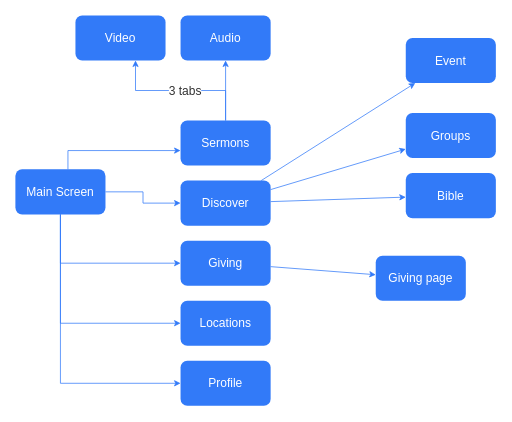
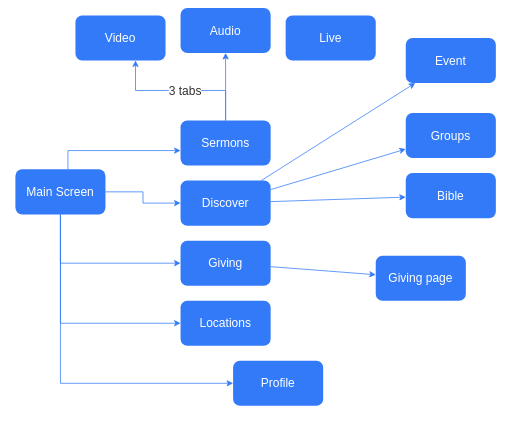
  <mxCell id="0" />
  <mxCell id="1" parent="0" />
  <mxCell id="2" value="" style="edgeStyle=orthogonalEdgeStyle;rounded=0;orthogonalLoop=1;jettySize=auto;html=1;fontSize=16;strokeColor=#327AF8;fontColor=#333333;" edge="1" parent="1" source="7" target="11"><mxGeometry relative="1" as="geometry"><Array as="points"><mxPoint x="90" y="200" /></Array></mxGeometry></mxCell>
  <mxCell id="3" value="" style="edgeStyle=orthogonalEdgeStyle;rounded=0;orthogonalLoop=1;jettySize=auto;html=1;fontSize=16;strokeColor=#327AF8;fontColor=#333333;" edge="1" parent="1" source="7" target="15"><mxGeometry relative="1" as="geometry" /></mxCell>
  <mxCell id="4" style="edgeStyle=orthogonalEdgeStyle;rounded=0;orthogonalLoop=1;jettySize=auto;html=1;fontSize=16;entryX=0;entryY=0.5;entryDx=0;entryDy=0;strokeColor=#327AF8;fontColor=#333333;" edge="1" parent="1" source="7" target="17"><mxGeometry relative="1" as="geometry"><mxPoint x="80" y="400" as="targetPoint" /><Array as="points"><mxPoint x="80" y="350" /></Array></mxGeometry></mxCell>
  <mxCell id="5" style="edgeStyle=orthogonalEdgeStyle;rounded=0;orthogonalLoop=1;jettySize=auto;html=1;entryX=0;entryY=0.5;entryDx=0;entryDy=0;fontSize=16;strokeColor=#327AF8;fontColor=#333333;" edge="1" parent="1" source="7" target="19"><mxGeometry relative="1" as="geometry"><Array as="points"><mxPoint x="80" y="430" /></Array></mxGeometry></mxCell>
  <mxCell id="6" style="edgeStyle=orthogonalEdgeStyle;rounded=0;orthogonalLoop=1;jettySize=auto;html=1;entryX=0;entryY=0.5;entryDx=0;entryDy=0;fontSize=16;strokeColor=#327AF8;fontColor=#333333;" edge="1" parent="1" source="7" target="22"><mxGeometry relative="1" as="geometry"><Array as="points"><mxPoint x="80" y="510" /></Array></mxGeometry></mxCell>
  <mxCell id="7" value="Main Screen" style="rounded=1;whiteSpace=wrap;html=1;fillColor=#327AF8;fontColor=#FFFFFF;fontSize=16;strokeColor=none;glass=0;sketch=0;shadow=0;" vertex="1" parent="1"><mxGeometry x="20" y="225" width="120" height="60" as="geometry" /></mxCell>
  <mxCell id="8" value="" style="edgeStyle=orthogonalEdgeStyle;rounded=0;orthogonalLoop=1;jettySize=auto;html=1;fontSize=16;fontColor=#FFFFFF;strokeColor=#327AF8;" edge="1" parent="1" source="11" target="18"><mxGeometry relative="1" as="geometry"><Array as="points"><mxPoint x="300" y="120" /><mxPoint x="180" y="120" /></Array></mxGeometry></mxCell>
  <mxCell id="9" value="3 tabs" style="edgeLabel;html=1;align=center;verticalAlign=middle;resizable=0;points=[];fontSize=16;fontColor=#333333;" vertex="1" connectable="0" parent="8"><mxGeometry x="-0.051" y="-1" relative="1" as="geometry"><mxPoint as="offset" /></mxGeometry></mxCell>
  <mxCell id="10" value="" style="edgeStyle=orthogonalEdgeStyle;rounded=0;orthogonalLoop=1;jettySize=auto;html=1;fontSize=16;strokeColor=#327AF8;fontColor=#333333;" edge="1" parent="1" source="11" target="20"><mxGeometry relative="1" as="geometry" /></mxCell>
  <mxCell id="11" value="Sermons" style="whiteSpace=wrap;html=1;rounded=1;fontSize=16;fontColor=#FFFFFF;fillColor=#327AF8;strokeColor=none;glass=0;sketch=0;shadow=0;" vertex="1" parent="1"><mxGeometry x="240" y="160" width="120" height="60" as="geometry" /></mxCell>
  <mxCell id="12" value="" style="rounded=0;orthogonalLoop=1;jettySize=auto;html=1;fontSize=16;strokeColor=#327AF8;fontColor=#333333;" edge="1" parent="1" source="15" target="23"><mxGeometry relative="1" as="geometry" /></mxCell>
  <mxCell id="13" value="" style="edgeStyle=none;rounded=0;orthogonalLoop=1;jettySize=auto;html=1;fontSize=16;strokeColor=#327AF8;fontColor=#333333;" edge="1" parent="1" source="15" target="24"><mxGeometry relative="1" as="geometry" /></mxCell>
  <mxCell id="14" style="edgeStyle=none;rounded=0;orthogonalLoop=1;jettySize=auto;html=1;fontSize=16;strokeColor=#327AF8;fontColor=#333333;" edge="1" parent="1" source="15" target="25"><mxGeometry relative="1" as="geometry" /></mxCell>
  <mxCell id="15" value="Discover" style="whiteSpace=wrap;html=1;rounded=1;fontSize=16;fontColor=#FFFFFF;fillColor=#327AF8;strokeColor=none;glass=0;sketch=0;shadow=0;" vertex="1" parent="1"><mxGeometry x="240" y="240" width="120" height="60" as="geometry" /></mxCell>
  <mxCell id="16" value="" style="edgeStyle=none;rounded=0;orthogonalLoop=1;jettySize=auto;html=1;fontSize=16;strokeColor=#327AF8;fontColor=#333333;" edge="1" parent="1" source="17" target="26"><mxGeometry relative="1" as="geometry" /></mxCell>
  <mxCell id="17" value="Giving" style="whiteSpace=wrap;html=1;rounded=1;fontSize=16;fontColor=#FFFFFF;fillColor=#327AF8;strokeColor=none;glass=0;sketch=0;shadow=0;" vertex="1" parent="1"><mxGeometry x="240" y="320" width="120" height="60" as="geometry" /></mxCell>
  <mxCell id="18" value="Video" style="whiteSpace=wrap;html=1;rounded=1;fontSize=16;fontColor=#FFFFFF;fillColor=#327AF8;strokeColor=none;glass=0;sketch=0;shadow=0;" vertex="1" parent="1"><mxGeometry x="100" y="20" width="120" height="60" as="geometry" /></mxCell>
  <mxCell id="19" value="Locations" style="whiteSpace=wrap;html=1;rounded=1;fontSize=16;fontColor=#FFFFFF;fillColor=#327AF8;strokeColor=none;glass=0;sketch=0;shadow=0;" vertex="1" parent="1"><mxGeometry x="240" y="400" width="120" height="60" as="geometry" /></mxCell>
- <mxCell id="20" value="Audio" style="whiteSpace=wrap;html=1;rounded=1;fontSize=16;fontColor=#FFFFFF;fillColor=#327AF8;strokeColor=none;glass=0;sketch=0;shadow=0;" vertex="1" parent="1"><mxGeometry x="240" y="20" width="120" height="60" as="geometry" /></mxCell>
- <mxCell id="22" value="Profile" style="whiteSpace=wrap;html=1;rounded=1;fontSize=16;fontColor=#FFFFFF;fillColor=#327AF8;strokeColor=none;glass=0;sketch=0;shadow=0;" vertex="1" parent="1"><mxGeometry x="240" y="480" width="120" height="60" as="geometry" /></mxCell>
+ <mxCell id="20" value="Audio" style="whiteSpace=wrap;html=1;rounded=1;fontSize=16;fontColor=#FFFFFF;fillColor=#327AF8;strokeColor=none;glass=0;sketch=0;shadow=0;" vertex="1" parent="1"><mxGeometry x="240" y="10" width="120" height="60" as="geometry" /></mxCell>
+ <mxCell id="21" value="Live" style="whiteSpace=wrap;html=1;rounded=1;fontSize=16;fontColor=#FFFFFF;strokeColor=none;glass=0;sketch=0;shadow=0;fillColor=#327AF8;" vertex="1" parent="1"><mxGeometry x="380" y="20" width="120" height="60" as="geometry" /></mxCell>
+ <mxCell id="22" value="Profile" style="whiteSpace=wrap;html=1;rounded=1;fontSize=16;fontColor=#FFFFFF;fillColor=#327AF8;strokeColor=none;glass=0;sketch=0;shadow=0;" vertex="1" parent="1"><mxGeometry x="310" y="480" width="120" height="60" as="geometry" /></mxCell>
  <mxCell id="23" value="Event" style="whiteSpace=wrap;html=1;rounded=1;fontSize=16;fontColor=#FFFFFF;fillColor=#327AF8;strokeColor=none;glass=0;sketch=0;shadow=0;" vertex="1" parent="1"><mxGeometry x="540" y="50" width="120" height="60" as="geometry" /></mxCell>
  <mxCell id="24" value="Groups" style="whiteSpace=wrap;html=1;rounded=1;fontSize=16;fontColor=#FFFFFF;fillColor=#327AF8;strokeColor=none;glass=0;sketch=0;shadow=0;" vertex="1" parent="1"><mxGeometry x="540" y="150" width="120" height="60" as="geometry" /></mxCell>
  <mxCell id="25" value="Bible" style="whiteSpace=wrap;html=1;rounded=1;shadow=0;fontSize=16;fontColor=#FFFFFF;strokeColor=none;fillColor=#327AF8;glass=0;sketch=0;" vertex="1" parent="1"><mxGeometry x="540" y="230" width="120" height="60" as="geometry" /></mxCell>
  <mxCell id="26" value="Giving page" style="whiteSpace=wrap;html=1;rounded=1;shadow=0;fontSize=16;fontColor=#FFFFFF;strokeColor=none;fillColor=#327AF8;glass=0;sketch=0;" vertex="1" parent="1"><mxGeometry x="500" y="340" width="120" height="60" as="geometry" /></mxCell>
